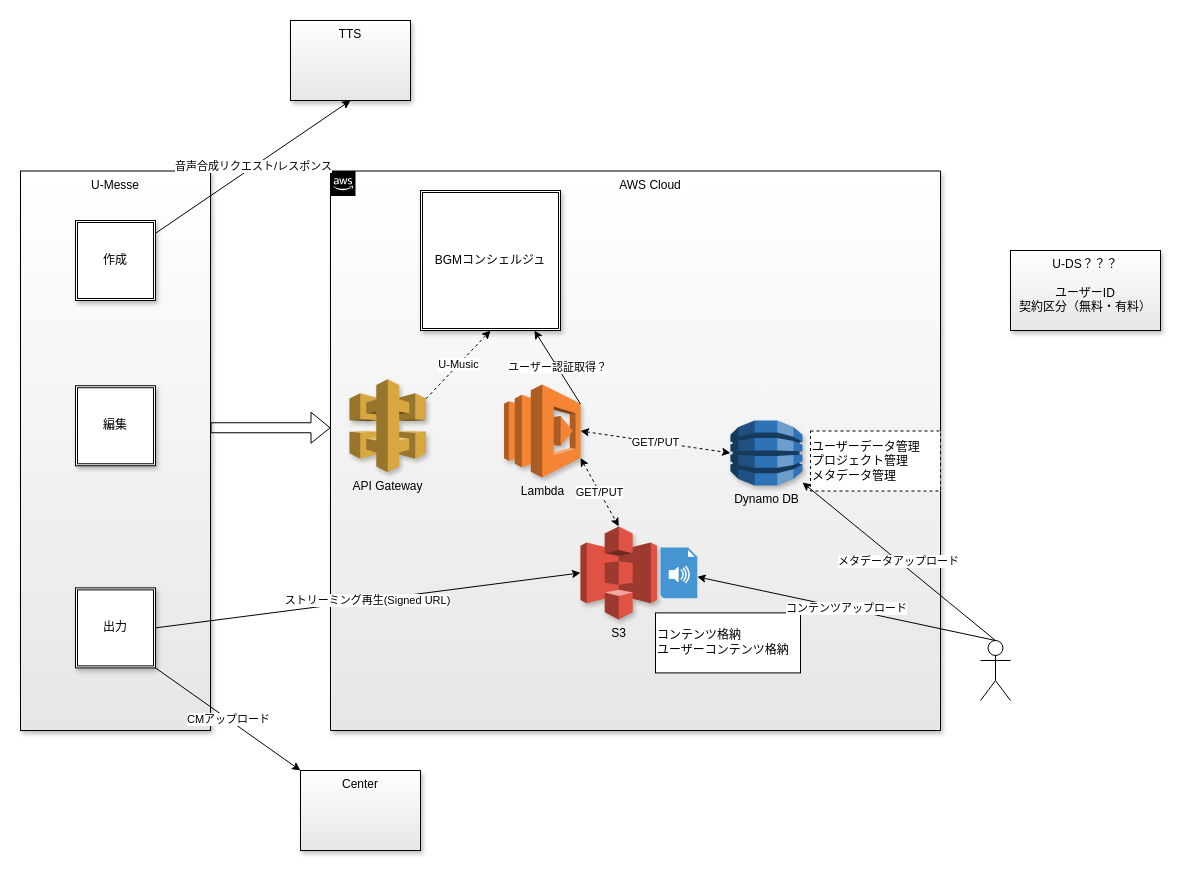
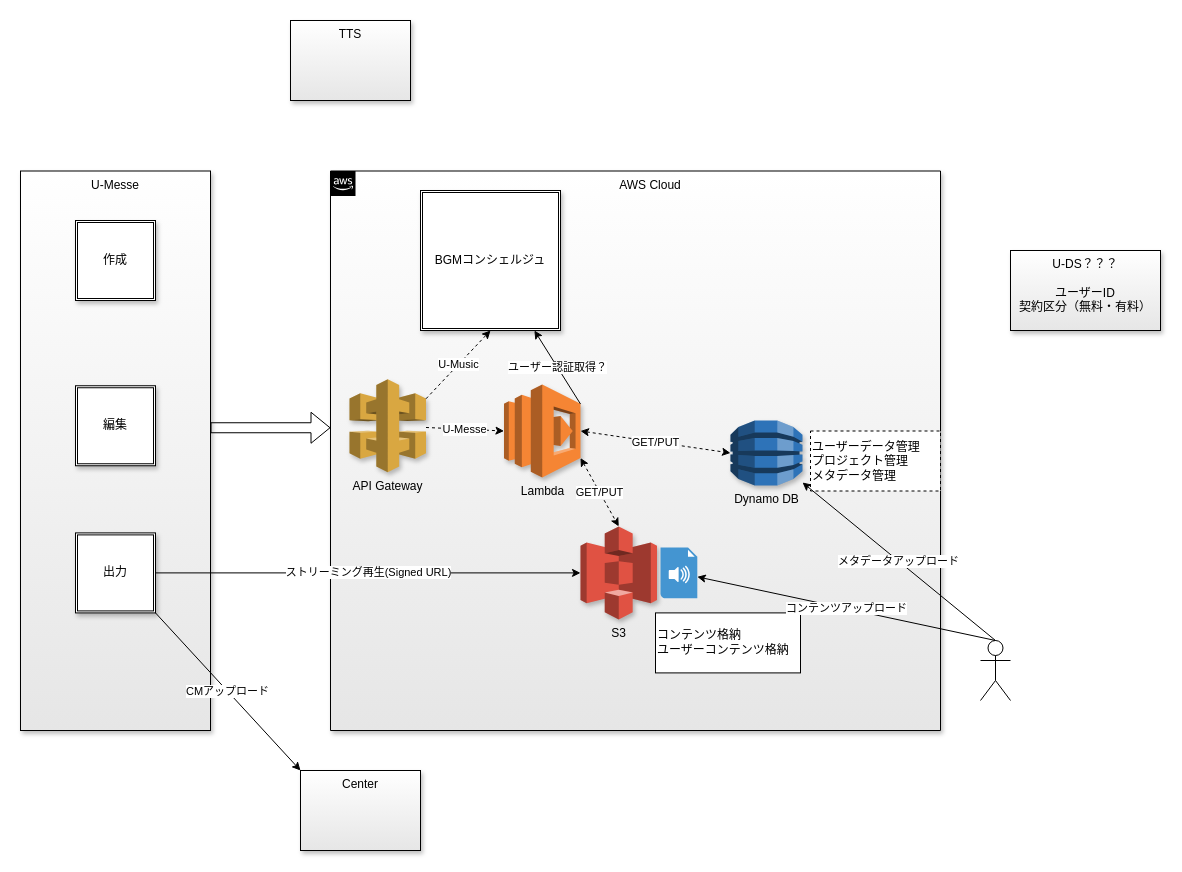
  <mxCell id="0" />
  <mxCell id="1" parent="0" />
  <mxCell id="2" value="AWS Cloud" style="points=[[0,0],[0.25,0],[0.5,0],[0.75,0],[1,0],[1,0.25],[1,0.5],[1,0.75],[1,1],[0.75,1],[0.5,1],[0.25,1],[0,1],[0,0.75],[0,0.5],[0,0.25]];outlineConnect=0;html=1;whiteSpace=wrap;fontSize=12;fontStyle=0;shape=mxgraph.aws4.group;grIcon=mxgraph.aws4.group_aws_cloud_alt;verticalAlign=top;align=center;spacingLeft=30;dashed=0;labelBackgroundColor=#ffffff;shadow=1;gradientColor=#E6E6E6;" parent="1" vertex="1"><mxGeometry x="330" y="170.5" width="610" height="559.5" as="geometry" /></mxCell>
  <mxCell id="3" value="U-Messe" style="rounded=0;whiteSpace=wrap;html=1;shadow=1;align=center;verticalAlign=top;gradientColor=#E6E6E6;" parent="1" vertex="1"><mxGeometry x="20" y="170.5" width="190" height="559.5" as="geometry" /></mxCell>
  <mxCell id="4" value="S3" style="outlineConnect=0;dashed=0;verticalLabelPosition=bottom;verticalAlign=top;align=center;html=1;shape=mxgraph.aws3.s3;fillColor=#E05243;shadow=1;" parent="1" vertex="1"><mxGeometry x="580" y="525.9" width="76.5" height="93" as="geometry" /></mxCell>
  <mxCell id="5" value="Lambda" style="outlineConnect=0;dashed=0;verticalLabelPosition=bottom;verticalAlign=top;align=center;html=1;shape=mxgraph.aws3.lambda;fillColor=#F58534;shadow=1;" parent="1" vertex="1"><mxGeometry x="503.5" y="384" width="76.5" height="93" as="geometry" /></mxCell>
  <mxCell id="6" value="API Gateway" style="outlineConnect=0;dashed=0;verticalLabelPosition=bottom;verticalAlign=top;align=center;html=1;shape=mxgraph.aws3.api_gateway;fillColor=#D9A741;shadow=1;" parent="1" vertex="1"><mxGeometry x="349" y="378.75" width="76.5" height="93" as="geometry" /></mxCell>
  <mxCell id="7" value="Dynamo DB" style="outlineConnect=0;dashed=0;verticalLabelPosition=bottom;verticalAlign=top;align=center;html=1;shape=mxgraph.aws3.dynamo_db;fillColor=#2E73B8;shadow=1;" parent="1" vertex="1"><mxGeometry x="730" y="420" width="72" height="65" as="geometry" /></mxCell>
  <mxCell id="8" value="" style="shadow=0;dashed=0;html=1;strokeColor=none;fillColor=#4495D1;labelPosition=center;verticalLabelPosition=bottom;verticalAlign=top;align=center;outlineConnect=0;shape=mxgraph.veeam.audio_file;" parent="1" vertex="1"><mxGeometry x="660" y="547" width="36.8" height="50.8" as="geometry" /></mxCell>
  <mxCell id="9" value="作成" style="shape=ext;double=1;whiteSpace=wrap;html=1;aspect=fixed;shadow=1;align=center;" parent="1" vertex="1"><mxGeometry x="75" y="220" width="80" height="80" as="geometry" /></mxCell>
  <mxCell id="10" value="編集" style="shape=ext;double=1;whiteSpace=wrap;html=1;aspect=fixed;shadow=1;align=center;" parent="1" vertex="1"><mxGeometry x="75" y="385.25" width="80" height="80" as="geometry" /></mxCell>
- <mxCell id="11" value="出力" style="shape=ext;double=1;whiteSpace=wrap;html=1;aspect=fixed;shadow=1;align=center;" parent="1" vertex="1"><mxGeometry x="75" y="587.4" width="80" height="80" as="geometry" /></mxCell>
+ <mxCell id="11" value="出力" style="shape=ext;double=1;whiteSpace=wrap;html=1;aspect=fixed;shadow=1;align=center;" parent="1" vertex="1"><mxGeometry x="75" y="532.4" width="80" height="80" as="geometry" /></mxCell>
  <mxCell id="12" value="TTS" style="rounded=0;whiteSpace=wrap;html=1;shadow=1;align=center;verticalAlign=top;gradientColor=#E6E6E6;" parent="1" vertex="1"><mxGeometry x="290" y="20" width="120" height="80" as="geometry" /></mxCell>
  <mxCell id="13" value="BGMコンシェルジュ" style="shape=ext;double=1;whiteSpace=wrap;html=1;aspect=fixed;shadow=1;align=center;" parent="1" vertex="1"><mxGeometry x="420" y="190" width="140" height="140" as="geometry" /></mxCell>
  <mxCell id="14" value="" style="shape=flexArrow;endArrow=classic;html=1;entryX=0;entryY=0.5;entryDx=0;entryDy=0;exitX=1;exitY=0.5;exitDx=0;exitDy=0;" parent="1" edge="1"><mxGeometry width="50" height="50" relative="1" as="geometry"><mxPoint x="210" y="427.25" as="sourcePoint" /><mxPoint x="330" y="427.25" as="targetPoint" /></mxGeometry></mxCell>
+ <mxCell id="15" value="U-Messe" style="endArrow=classic;html=1;entryX=0;entryY=0.5;entryDx=0;entryDy=0;entryPerimeter=0;dashed=1;" parent="1" source="6" target="5" edge="1"><mxGeometry width="50" height="50" relative="1" as="geometry"><mxPoint x="580" y="500" as="sourcePoint" /><mxPoint x="630" y="450" as="targetPoint" /></mxGeometry></mxCell>
  <mxCell id="16" value="U-Music" style="endArrow=classic;html=1;entryX=0.5;entryY=1;entryDx=0;entryDy=0;exitX=1;exitY=0.21;exitDx=0;exitDy=0;exitPerimeter=0;dashed=1;" parent="1" source="6" target="13" edge="1"><mxGeometry width="50" height="50" relative="1" as="geometry"><mxPoint x="435.5" y="415.25" as="sourcePoint" /><mxPoint x="513.5" y="415.25" as="targetPoint" /></mxGeometry></mxCell>
  <mxCell id="17" value="GET/PUT" style="endArrow=classic;startArrow=classic;html=1;dashed=1;exitX=1;exitY=0.5;exitDx=0;exitDy=0;exitPerimeter=0;entryX=0;entryY=0.5;entryDx=0;entryDy=0;entryPerimeter=0;" parent="1" source="5" target="7" edge="1"><mxGeometry width="50" height="50" relative="1" as="geometry"><mxPoint x="580" y="500" as="sourcePoint" /><mxPoint x="630" y="450" as="targetPoint" /></mxGeometry></mxCell>
  <mxCell id="18" value="GET/PUT" style="endArrow=classic;startArrow=classic;html=1;dashed=1;exitX=1;exitY=0.79;exitDx=0;exitDy=0;exitPerimeter=0;entryX=0.5;entryY=0;entryDx=0;entryDy=0;entryPerimeter=0;" parent="1" source="5" target="4" edge="1"><mxGeometry width="50" height="50" relative="1" as="geometry"><mxPoint x="590" y="415.25" as="sourcePoint" /><mxPoint x="725" y="440.5" as="targetPoint" /></mxGeometry></mxCell>
  <mxCell id="19" value="ユーザーデータ管理&lt;br&gt;プロジェクト管理&lt;br&gt;メタデータ管理" style="rounded=0;whiteSpace=wrap;html=1;align=left;dashed=1;" parent="1" vertex="1"><mxGeometry x="810" y="430.5" width="130" height="60" as="geometry" /></mxCell>
  <mxCell id="20" value="コンテンツ格納&lt;br&gt;ユーザーコンテンツ格納&lt;br&gt;" style="rounded=0;whiteSpace=wrap;html=1;align=left;" parent="1" vertex="1"><mxGeometry x="655" y="612.4" width="145" height="60" as="geometry" /></mxCell>
- <mxCell id="21" value="音声合成リクエスト/レスポンス" style="endArrow=classic;html=1;entryX=0.5;entryY=1;entryDx=0;entryDy=0;" parent="1" source="9" target="12" edge="1"><mxGeometry width="50" height="50" relative="1" as="geometry"><mxPoint x="580" y="370" as="sourcePoint" /><mxPoint x="630" y="320" as="targetPoint" /></mxGeometry></mxCell>
  <mxCell id="22" value="ストリーミング再生(Signed URL)" style="endArrow=classic;html=1;exitX=1;exitY=0.5;exitDx=0;exitDy=0;entryX=0;entryY=0.5;entryDx=0;entryDy=0;entryPerimeter=0;" parent="1" source="11" target="4" edge="1"><mxGeometry width="50" height="50" relative="1" as="geometry"><mxPoint x="590" y="388.28" as="sourcePoint" /><mxPoint x="970" y="180" as="targetPoint" /></mxGeometry></mxCell>
  <mxCell id="23" value="U-DS？？？&lt;br&gt;&lt;br&gt;ユーザーID&lt;br&gt;契約区分（無料・有料）" style="rounded=0;whiteSpace=wrap;html=1;shadow=1;align=center;verticalAlign=top;gradientColor=#E6E6E6;" parent="1" vertex="1"><mxGeometry x="1010" y="250" width="150" height="80" as="geometry" /></mxCell>
  <mxCell id="24" value="Center" style="rounded=0;whiteSpace=wrap;html=1;shadow=1;align=center;verticalAlign=top;gradientColor=#E6E6E6;" parent="1" vertex="1"><mxGeometry x="300" y="770" width="120" height="80" as="geometry" /></mxCell>
  <mxCell id="25" value="ユーザー認証取得？" style="endArrow=classic;html=1;exitX=1;exitY=0.21;exitDx=0;exitDy=0;exitPerimeter=0;" parent="1" source="5" target="13" edge="1"><mxGeometry width="50" height="50" relative="1" as="geometry"><mxPoint x="590" y="388.28" as="sourcePoint" /><mxPoint x="770" y="143" as="targetPoint" /></mxGeometry></mxCell>
  <mxCell id="26" value="CMアップロード" style="endArrow=classic;html=1;exitX=1;exitY=1;exitDx=0;exitDy=0;entryX=0;entryY=0;entryDx=0;entryDy=0;" parent="1" source="11" target="24" edge="1"><mxGeometry width="50" height="50" relative="1" as="geometry"><mxPoint x="590" y="388.28" as="sourcePoint" /><mxPoint x="920" y="190" as="targetPoint" /></mxGeometry></mxCell>
  <mxCell id="27" value="&lt;br&gt;" style="shape=umlActor;verticalLabelPosition=bottom;labelBackgroundColor=#ffffff;verticalAlign=top;html=1;align=left;" parent="1" vertex="1"><mxGeometry x="980" y="640" width="30" height="60" as="geometry" /></mxCell>
  <mxCell id="28" value="コンテンツアップロード" style="endArrow=classic;html=1;exitX=0.5;exitY=0;exitDx=0;exitDy=0;exitPerimeter=0;" parent="1" source="27" target="8" edge="1"><mxGeometry width="50" height="50" relative="1" as="geometry"><mxPoint x="165" y="556.5" as="sourcePoint" /><mxPoint x="678" y="598" as="targetPoint" /></mxGeometry></mxCell>
  <mxCell id="29" value="メタデータアップロード" style="endArrow=classic;html=1;exitX=0.5;exitY=0;exitDx=0;exitDy=0;exitPerimeter=0;" parent="1" source="27" target="7" edge="1"><mxGeometry width="50" height="50" relative="1" as="geometry"><mxPoint x="770" y="710" as="sourcePoint" /><mxPoint x="688" y="608" as="targetPoint" /></mxGeometry></mxCell>
